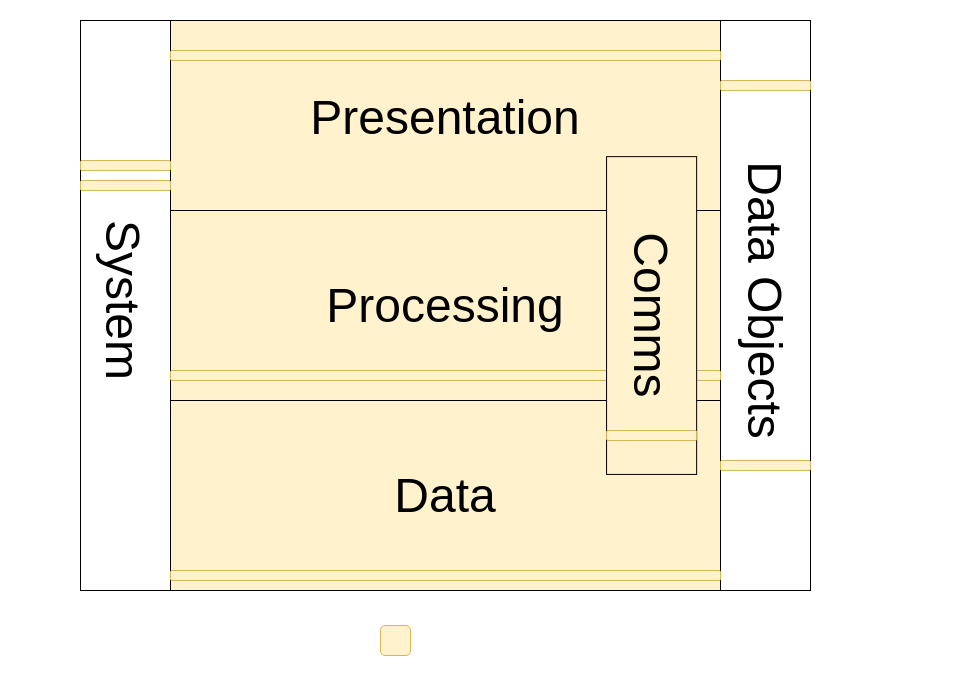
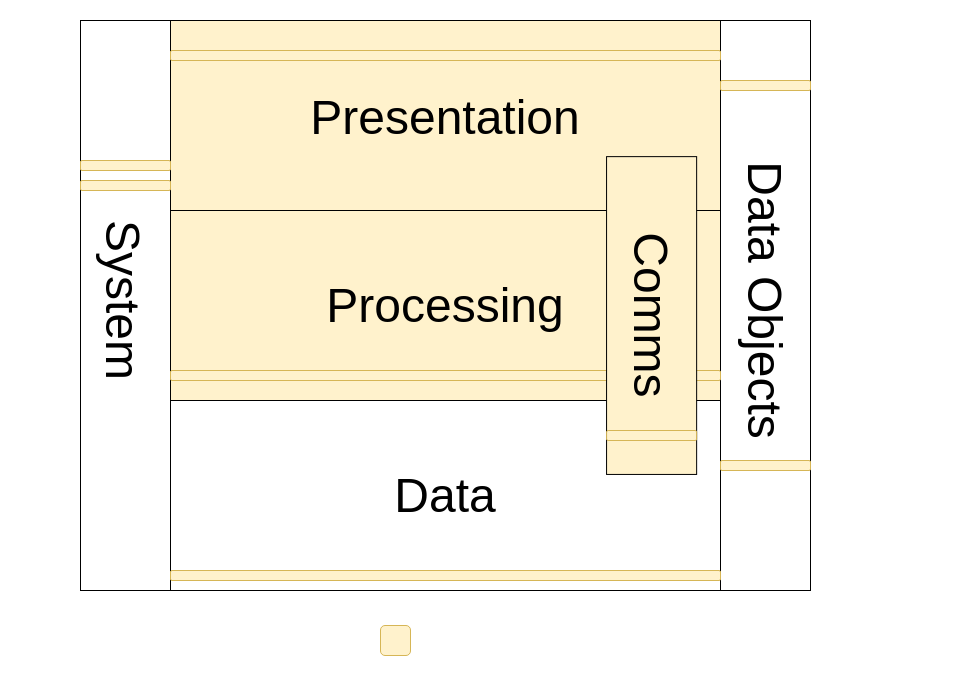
  <mxCell id="0" />
  <mxCell id="1" parent="0" />
  <mxCell id="2" value="" style="whiteSpace=wrap;html=1;aspect=fixed;" parent="1" vertex="1"><mxGeometry x="170" y="20" width="570" height="570" as="geometry" /></mxCell>
  <mxCell id="3" value="" style="rounded=0;whiteSpace=wrap;html=1;" parent="1" vertex="1"><mxGeometry x="80" y="20" width="90" height="570" as="geometry" /></mxCell>
  <mxCell id="4" value="" style="rounded=0;whiteSpace=wrap;html=1;" parent="1" vertex="1"><mxGeometry x="720" y="20" width="90" height="570" as="geometry" /></mxCell>
  <mxCell id="5" value="&lt;font style=&quot;font-size: 48px&quot;&gt;Presentation&lt;/font&gt;" style="rounded=0;whiteSpace=wrap;html=1;fontSize=54;fillColor=#fff2cc;" parent="1" vertex="1"><mxGeometry x="170" y="20" width="550" height="190" as="geometry" /></mxCell>
  <mxCell id="6" value="Processing" style="rounded=0;whiteSpace=wrap;html=1;fontSize=48;fillColor=#fff2cc;" parent="1" vertex="1"><mxGeometry x="170" y="210" width="550" height="190" as="geometry" /></mxCell>
- <mxCell id="7" value="Data" style="rounded=0;whiteSpace=wrap;html=1;fontSize=48;fillColor=#fff2cc;" parent="1" vertex="1"><mxGeometry x="170" y="400" width="550" height="190" as="geometry" /></mxCell>
+ <mxCell id="7" value="Data" style="rounded=0;whiteSpace=wrap;html=1;fontSize=48;" parent="1" vertex="1"><mxGeometry x="170" y="400" width="550" height="190" as="geometry" /></mxCell>
  <mxCell id="8" value="System" style="text;html=1;strokeColor=none;fillColor=none;align=center;verticalAlign=middle;whiteSpace=wrap;rounded=0;fontSize=48;rotation=90;" parent="1" vertex="1"><mxGeometry x="20" y="290" width="205" height="20" as="geometry" /></mxCell>
  <mxCell id="9" value="Data Objects" style="text;html=1;strokeColor=none;fillColor=none;align=center;verticalAlign=middle;whiteSpace=wrap;rounded=0;fontSize=48;rotation=90;" parent="1" vertex="1"><mxGeometry x="586.25" y="290" width="357.5" height="20" as="geometry" /></mxCell>
  <mxCell id="10" value="" style="shape=ext;rounded=1;whiteSpace=wrap;html=1;fontSize=48;fillColor=#fff2cc;strokeColor=#d6b656;" parent="1" vertex="1"><mxGeometry x="80" y="160" width="90" height="10" as="geometry" /></mxCell>
  <mxCell id="11" value="" style="shape=ext;rounded=1;whiteSpace=wrap;html=1;fontSize=48;fillColor=#fff2cc;strokeColor=#d6b656;" parent="1" vertex="1"><mxGeometry x="720" y="80" width="90" height="10" as="geometry" /></mxCell>
  <mxCell id="12" value="" style="shape=ext;rounded=1;whiteSpace=wrap;html=1;fontSize=48;fillColor=#fff2cc;strokeColor=#d6b656;" parent="1" vertex="1"><mxGeometry x="170" y="50" width="550" height="10" as="geometry" /></mxCell>
  <mxCell id="13" value="" style="shape=ext;rounded=1;whiteSpace=wrap;html=1;fontSize=48;fillColor=#fff2cc;strokeColor=#d6b656;" parent="1" vertex="1"><mxGeometry x="170" y="370" width="550" height="10" as="geometry" /></mxCell>
  <mxCell id="14" value="" style="shape=ext;rounded=1;whiteSpace=wrap;html=1;fontSize=48;fillColor=#fff2cc;strokeColor=#d6b656;" parent="1" vertex="1"><mxGeometry x="380" y="625" width="30" height="30" as="geometry" /></mxCell>
  <mxCell id="15" value="" style="shape=ext;rounded=1;whiteSpace=wrap;html=1;fontSize=48;fillColor=#fff2cc;strokeColor=#d6b656;" parent="1" vertex="1"><mxGeometry x="720" y="460" width="90" height="10" as="geometry" /></mxCell>
  <mxCell id="16" value="" style="shape=ext;rounded=1;whiteSpace=wrap;html=1;fontSize=48;fillColor=#fff2cc;strokeColor=#d6b656;" parent="1" vertex="1"><mxGeometry x="80" y="180" width="90" height="10" as="geometry" /></mxCell>
  <mxCell id="17" value="" style="shape=ext;rounded=1;whiteSpace=wrap;html=1;fontSize=48;fillColor=#fff2cc;strokeColor=#d6b656;" parent="1" vertex="1"><mxGeometry x="170" y="570" width="550" height="10" as="geometry" /></mxCell>
  <mxCell id="18" value="Comms" style="rounded=0;whiteSpace=wrap;html=1;fontSize=48;fontStyle=0;rotation=90;fillColor=#fff2cc;" parent="1" vertex="1"><mxGeometry x="492.19" y="270" width="317.81" height="90.08" as="geometry" /></mxCell>
  <mxCell id="19" value="" style="shape=ext;rounded=1;whiteSpace=wrap;html=1;fontSize=48;fillColor=#fff2cc;strokeColor=#d6b656;" parent="1" vertex="1"><mxGeometry x="606.1" y="430" width="90" height="10" as="geometry" /></mxCell>
